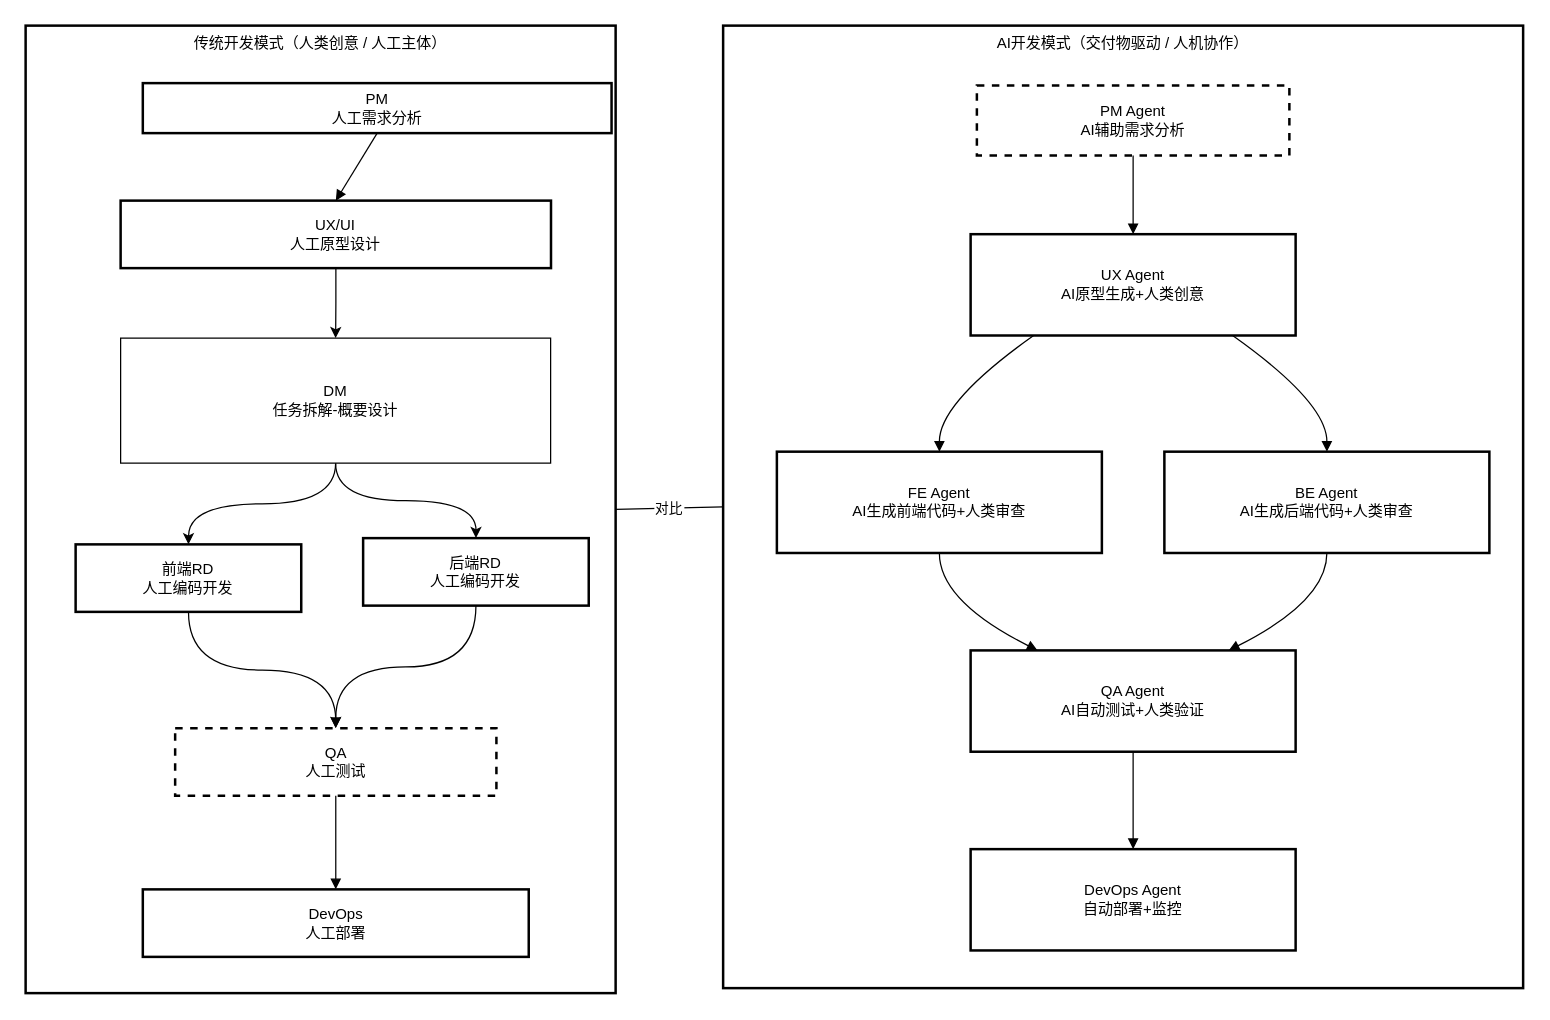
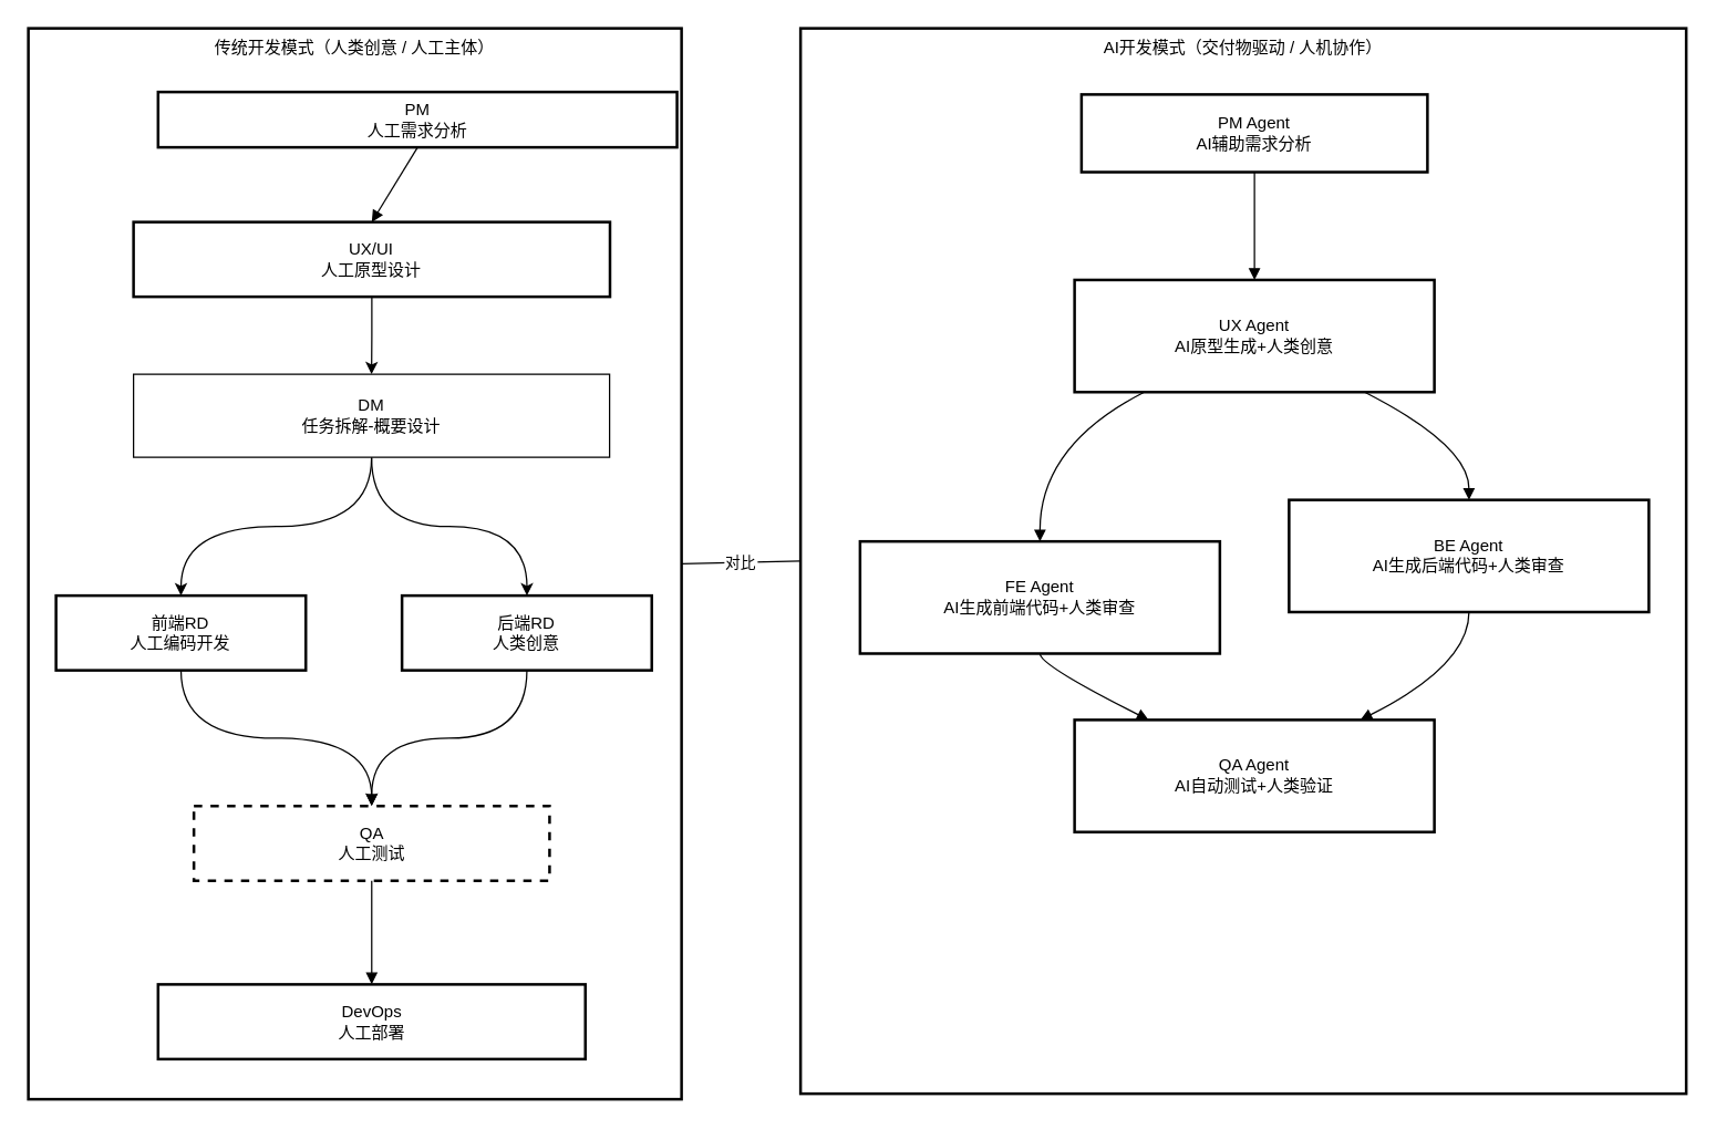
  <mxCell id="0" />
  <mxCell id="1" parent="0" />
  <mxCell id="2" value="AI开发模式（交付物驱动 / 人机协作）" style="whiteSpace=wrap;strokeWidth=2;verticalAlign=top;" parent="1" vertex="1"><mxGeometry x="578" y="20" width="640" height="770" as="geometry" /></mxCell>
- <mxCell id="3" value="PM Agent&#10;AI辅助需求分析" style="whiteSpace=wrap;strokeWidth=2;dashed=1;" parent="2" vertex="1"><mxGeometry x="203" y="47.8" width="250" height="56.113" as="geometry" /></mxCell>
- <mxCell id="4" value="UX Agent&#10;AI原型生成+人类创意" style="whiteSpace=wrap;strokeWidth=2;" parent="2" vertex="1"><mxGeometry x="198" y="166.849" width="260" height="81.053" as="geometry" /></mxCell>
- <mxCell id="5" value="FE Agent&#10;AI生成前端代码+人类审查" style="whiteSpace=wrap;strokeWidth=2;" parent="2" vertex="1"><mxGeometry x="43" y="340.837" width="260" height="81.053" as="geometry" /></mxCell>
+ <mxCell id="3" value="PM Agent&#10;AI辅助需求分析" style="whiteSpace=wrap;strokeWidth=2;" parent="2" vertex="1"><mxGeometry x="203" y="47.8" width="250" height="56.113" as="geometry" /></mxCell>
+ <mxCell id="4" value="UX Agent&#10;AI原型生成+人类创意" style="whiteSpace=wrap;strokeWidth=2;" parent="2" vertex="1"><mxGeometry x="198" y="181.849" width="260" height="81.053" as="geometry" /></mxCell>
+ <mxCell id="5" value="FE Agent&#10;AI生成前端代码+人类审查" style="whiteSpace=wrap;strokeWidth=2;" parent="2" vertex="1"><mxGeometry x="43" y="370.837" width="260" height="81.053" as="geometry" /></mxCell>
  <mxCell id="6" value="BE Agent&#10;AI生成后端代码+人类审查" style="whiteSpace=wrap;strokeWidth=2;" parent="2" vertex="1"><mxGeometry x="353" y="340.837" width="260" height="81.053" as="geometry" /></mxCell>
  <mxCell id="7" value="QA Agent&#10;AI自动测试+人类验证" style="whiteSpace=wrap;strokeWidth=2;" parent="2" vertex="1"><mxGeometry x="198" y="499.825" width="260" height="81.053" as="geometry" /></mxCell>
- <mxCell id="8" value="DevOps Agent&#10;自动部署+监控" style="whiteSpace=wrap;strokeWidth=2;" parent="2" vertex="1"><mxGeometry x="198" y="658.812" width="260" height="81.053" as="geometry" /></mxCell>
  <mxCell id="9" value="" style="curved=1;startArrow=none;endArrow=block;exitX=0.5;exitY=0.99;entryX=0.5;entryY=-0.01;rounded=0;" parent="2" source="3" target="4" edge="1"><mxGeometry relative="1" as="geometry"><Array as="points" /></mxGeometry></mxCell>
  <mxCell id="10" value="" style="curved=1;startArrow=none;endArrow=block;exitX=0.2;exitY=0.99;entryX=0.5;entryY=-0.01;rounded=0;" parent="2" source="4" target="5" edge="1"><mxGeometry relative="1" as="geometry"><Array as="points"><mxPoint x="173" y="301.35" /></Array></mxGeometry></mxCell>
  <mxCell id="11" value="" style="curved=1;startArrow=none;endArrow=block;exitX=0.8;exitY=0.99;entryX=0.5;entryY=-0.01;rounded=0;" parent="2" source="4" target="6" edge="1"><mxGeometry relative="1" as="geometry"><Array as="points"><mxPoint x="483" y="301.35" /></Array></mxGeometry></mxCell>
  <mxCell id="12" value="" style="curved=1;startArrow=none;endArrow=block;exitX=0.5;exitY=0.99;entryX=0.2;entryY=-0.01;rounded=0;" parent="2" source="5" target="7" edge="1"><mxGeometry relative="1" as="geometry"><Array as="points"><mxPoint x="173" y="460.337" /></Array></mxGeometry></mxCell>
  <mxCell id="13" value="" style="curved=1;startArrow=none;endArrow=block;exitX=0.5;exitY=0.99;entryX=0.8;entryY=-0.01;rounded=0;" parent="2" source="6" target="7" edge="1"><mxGeometry relative="1" as="geometry"><Array as="points"><mxPoint x="483" y="460.337" /></Array></mxGeometry></mxCell>
- <mxCell id="14" value="" style="curved=1;startArrow=none;endArrow=block;exitX=0.5;exitY=0.99;entryX=0.5;entryY=-0.01;rounded=0;" parent="2" source="7" target="8" edge="1"><mxGeometry relative="1" as="geometry"><Array as="points" /></mxGeometry></mxCell>
  <mxCell id="15" value="传统开发模式（人类创意 / 人工主体）" style="whiteSpace=wrap;strokeWidth=2;verticalAlign=top;" parent="1" vertex="1"><mxGeometry x="20" y="20" width="472" height="774" as="geometry" /></mxCell>
  <mxCell id="16" value="PM&#10;人工需求分析" style="whiteSpace=wrap;strokeWidth=2;" parent="15" vertex="1"><mxGeometry x="93.753" y="46" width="375" height="40" as="geometry" /></mxCell>
  <mxCell id="17" value="" style="edgeStyle=orthogonalEdgeStyle;rounded=0;orthogonalLoop=1;jettySize=auto;html=1;" parent="15" source="18" target="29" edge="1"><mxGeometry relative="1" as="geometry" /></mxCell>
  <mxCell id="18" value="UX/UI&#10;人工原型设计" style="whiteSpace=wrap;strokeWidth=2;" parent="15" vertex="1"><mxGeometry x="76.003" y="140" width="344.301" height="54" as="geometry" /></mxCell>
  <mxCell id="19" style="edgeStyle=orthogonalEdgeStyle;rounded=0;orthogonalLoop=1;jettySize=auto;html=1;curved=1;" parent="15" source="20" target="22" edge="1"><mxGeometry relative="1" as="geometry" /></mxCell>
- <mxCell id="20" value="前端RD&#10;人工编码开发" style="whiteSpace=wrap;strokeWidth=2;" parent="15" vertex="1"><mxGeometry x="40" y="415" width="180.49" height="54" as="geometry" /></mxCell>
- <mxCell id="21" value="后端RD&#10;人工编码开发" style="whiteSpace=wrap;strokeWidth=2;" parent="15" vertex="1"><mxGeometry x="270" y="410" width="180.49" height="54" as="geometry" /></mxCell>
+ <mxCell id="20" value="前端RD&#10;人工编码开发" style="whiteSpace=wrap;strokeWidth=2;" parent="15" vertex="1"><mxGeometry x="20.0" y="410" width="180.49" height="54" as="geometry" /></mxCell>
+ <mxCell id="21" value="后端RD&#10;人类创意" style="whiteSpace=wrap;strokeWidth=2;" parent="15" vertex="1"><mxGeometry x="270" y="410" width="180.49" height="54" as="geometry" /></mxCell>
  <mxCell id="22" value="QA&#10;人工测试" style="whiteSpace=wrap;strokeWidth=2;dashed=1;" parent="15" vertex="1"><mxGeometry x="119.616" y="562" width="257.014" height="54" as="geometry" /></mxCell>
  <mxCell id="23" value="DevOps&#10;人工部署" style="whiteSpace=wrap;strokeWidth=2;" parent="15" vertex="1"><mxGeometry x="93.753" y="691" width="308.74" height="54" as="geometry" /></mxCell>
  <mxCell id="24" value="" style="curved=1;startArrow=none;endArrow=block;exitX=0.5;exitY=0.99;entryX=0.5;entryY=-0.01;rounded=0;" parent="15" source="16" target="18" edge="1"><mxGeometry relative="1" as="geometry"><Array as="points" /></mxGeometry></mxCell>
  <mxCell id="25" value="" style="curved=1;startArrow=none;endArrow=block;exitX=0.5;exitY=0.99;entryX=0.5;entryY=-0.01;rounded=0;edgeStyle=orthogonalEdgeStyle;" parent="15" source="21" target="22" edge="1"><mxGeometry relative="1" as="geometry" /></mxCell>
  <mxCell id="26" value="" style="curved=1;startArrow=none;endArrow=block;exitX=0.5;exitY=0.99;entryX=0.5;entryY=-0.01;rounded=0;" parent="15" source="22" target="23" edge="1"><mxGeometry relative="1" as="geometry"><Array as="points" /></mxGeometry></mxCell>
  <mxCell id="27" style="edgeStyle=orthogonalEdgeStyle;rounded=0;orthogonalLoop=1;jettySize=auto;html=1;curved=1;" parent="15" source="29" target="20" edge="1"><mxGeometry relative="1" as="geometry" /></mxCell>
  <mxCell id="28" style="edgeStyle=orthogonalEdgeStyle;rounded=0;orthogonalLoop=1;jettySize=auto;html=1;curved=1;" parent="15" source="29" target="21" edge="1"><mxGeometry relative="1" as="geometry" /></mxCell>
- <mxCell id="29" value="DM&lt;div&gt;任务拆解-概要设计&lt;/div&gt;" style="rounded=0;whiteSpace=wrap;html=1;" parent="15" vertex="1"><mxGeometry x="76" y="250" width="344" height="100" as="geometry" /></mxCell>
+ <mxCell id="29" value="DM&lt;div&gt;任务拆解-概要设计&lt;/div&gt;" style="rounded=0;whiteSpace=wrap;html=1;" parent="15" vertex="1"><mxGeometry x="76" y="250" width="344" height="60" as="geometry" /></mxCell>
  <mxCell id="30" value="对比" style="curved=1;startArrow=none;endArrow=none;exitX=1;exitY=0.5;entryX=0;entryY=0.5;rounded=0;" parent="1" source="15" target="2" edge="1"><mxGeometry relative="1" as="geometry"><Array as="points" /></mxGeometry></mxCell>
